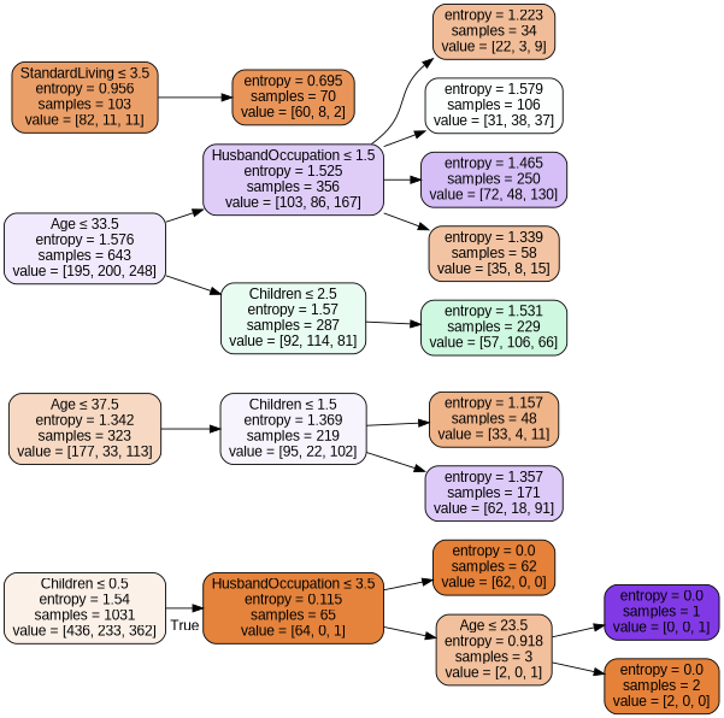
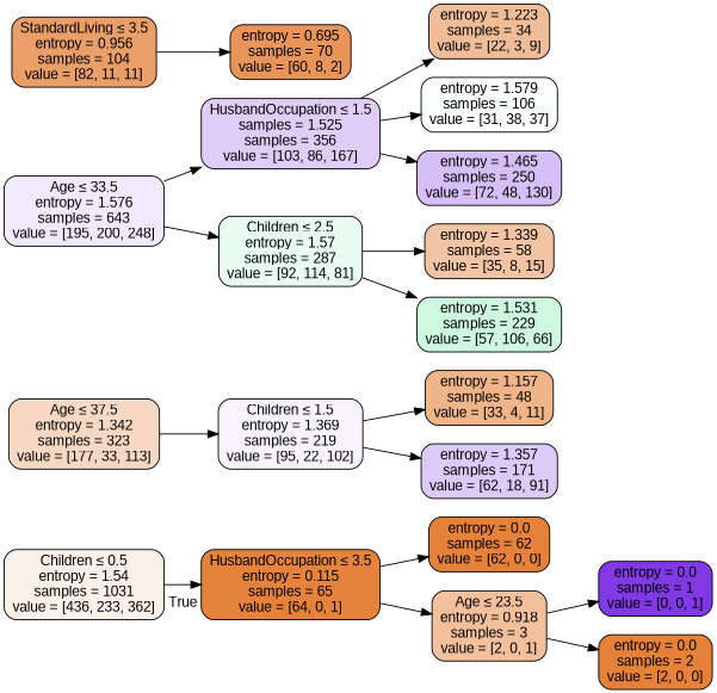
  digraph {
    fontname="Liberation Sans"
    rankdir=LR
    node [color=black fillcolor="#e58139" fontname="Liberation Sans" shape=box style="filled, rounded"]
    edge [fontname="Liberation Sans"]
    n1 [fillcolor="#fcf1e9" label=<Children &le; 0.5<br/>entropy = 1.54<br/>samples = 1031<br/>value = [436, 233, 362]>]
    n2 [fillcolor="#e5833c" label=<HusbandOccupation &le; 3.5<br/>entropy = 0.115<br/>samples = 65<br/>value = [64, 0, 1]>]
    n3 [label=<entropy = 0.0<br/>samples = 62<br/>value = [62, 0, 0]>]
    n4 [fillcolor="#f2c09c" label=<Age &le; 23.5<br/>entropy = 0.918<br/>samples = 3<br/>value = [2, 0, 1]>]
    n5 [fillcolor="#8139e5" label=<entropy = 0.0<br/>samples = 1<br/>value = [0, 0, 1]>]
    n6 [label=<entropy = 0.0<br/>samples = 2<br/>value = [2, 0, 0]>]
    n7 [fillcolor="#f7d9c3" label=<Age &le; 37.5<br/>entropy = 1.342<br/>samples = 323<br/>value = [177, 33, 113]>]
    n8 [fillcolor="#f8f4fe" label=<Children &le; 1.5<br/>entropy = 1.369<br/>samples = 219<br/>value = [95, 22, 102]>]
    n9 [fillcolor="#f1eafc" label=<Age &le; 33.5<br/>entropy = 1.576<br/>samples = 643<br/>value = [195, 200, 248]>]
-   n10 [fillcolor="#dfcdf8" label=<HusbandOccupation &le; 1.5<br/>entropy = 1.525<br/>samples = 356<br/>value = [103, 86, 167]>]
+   n10 [fillcolor="#dfcdf8" label=<HusbandOccupation &le; 1.5<br/>samples = 1.525<br/>samples = 356<br/>value = [103, 86, 167]>]
    n11 [fillcolor="#e9fcf1" label=<Children &le; 2.5<br/>entropy = 1.57<br/>samples = 287<br/>value = [92, 114, 81]>]
    n12 [fillcolor="#f0b489" label=<entropy = 1.157<br/>samples = 48<br/>value = [33, 4, 11]>]
    n13 [fillcolor="#ddcaf8" label=<entropy = 1.357<br/>samples = 171<br/>value = [62, 18, 91]>]
-   n14 [fillcolor="#eb9f68" label=<StandardLiving &le; 3.5<br/>entropy = 0.956<br/>samples = 103<br/>value = [82, 11, 11]>]
+   n14 [fillcolor="#eb9f68" label=<StandardLiving &le; 3.5<br/>entropy = 0.956<br/>samples = 104<br/>value = [82, 11, 11]>]
    n15 [fillcolor="#e99559" label=<entropy = 0.695<br/>samples = 70<br/>value = [60, 8, 2]>]
    n16 [fillcolor="#f1bd98" label=<entropy = 1.223<br/>samples = 34<br/>value = [22, 3, 9]>]
    n17 [fillcolor="#fcfffd" label=<entropy = 1.579<br/>samples = 106<br/>value = [31, 38, 37]>]
    n18 [fillcolor="#d6bef7" label=<entropy = 1.465<br/>samples = 250<br/>value = [72, 48, 130]>]
    n19 [fillcolor="#f3c4a3" label=<entropy = 1.339<br/>samples = 58<br/>value = [35, 8, 15]>]
    n20 [fillcolor="#cef9e0" label=<entropy = 1.531<br/>samples = 229<br/>value = [57, 106, 66]>]
    n1 -> n2 [headlabel=True labelangle=45 labeldistance=2.5]
    n2 -> n3
    n2 -> n4
    n4 -> n5
    n4 -> n6
    n7 -> n8
    n8 -> n12
    n8 -> n13
    n9 -> n10
    n9 -> n11
    n10 -> n16
    n10 -> n17
    n10 -> n18
-   n10 -> n19
+   n11 -> n19
    n11 -> n20
    n14 -> n15
  }
